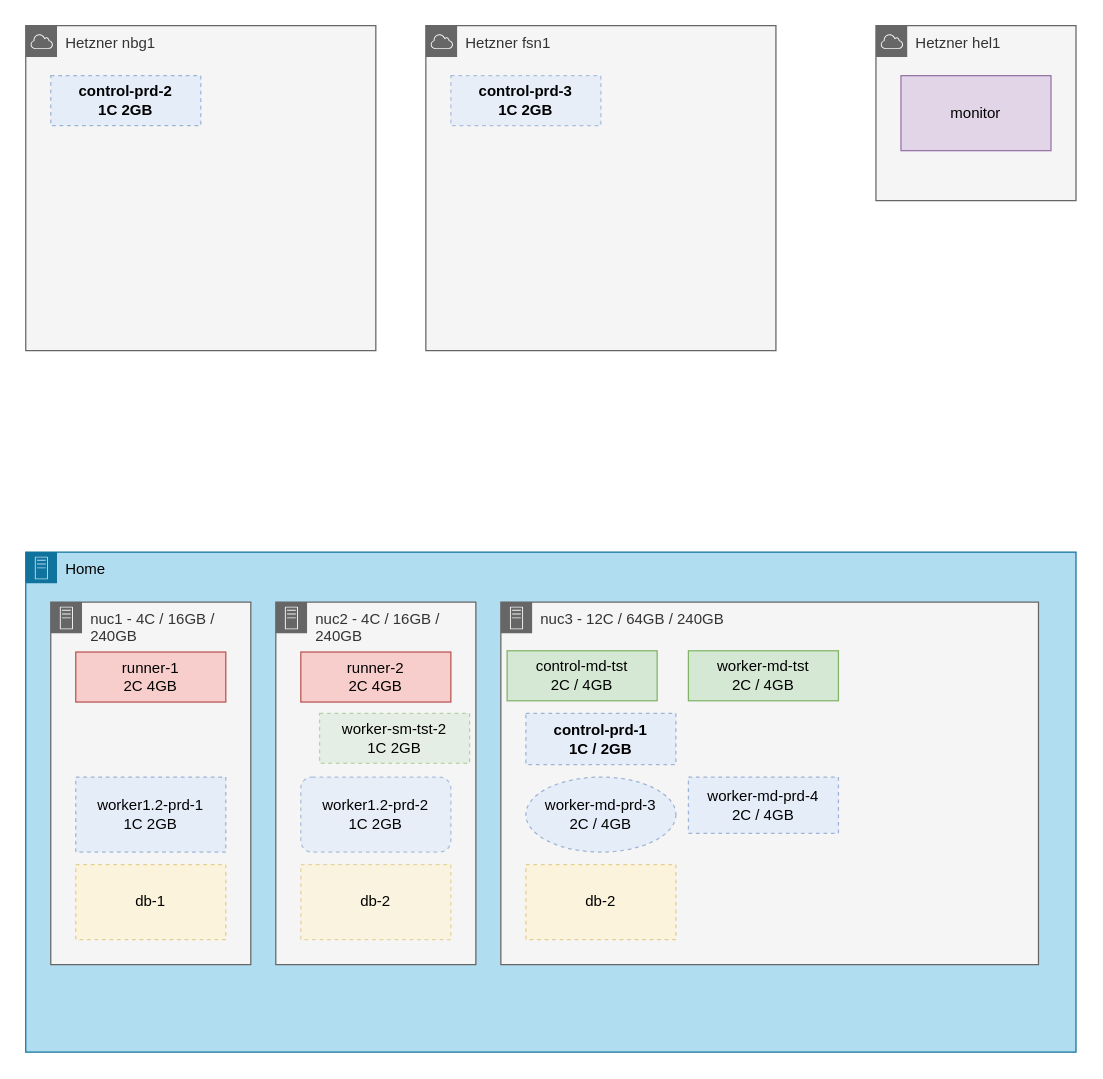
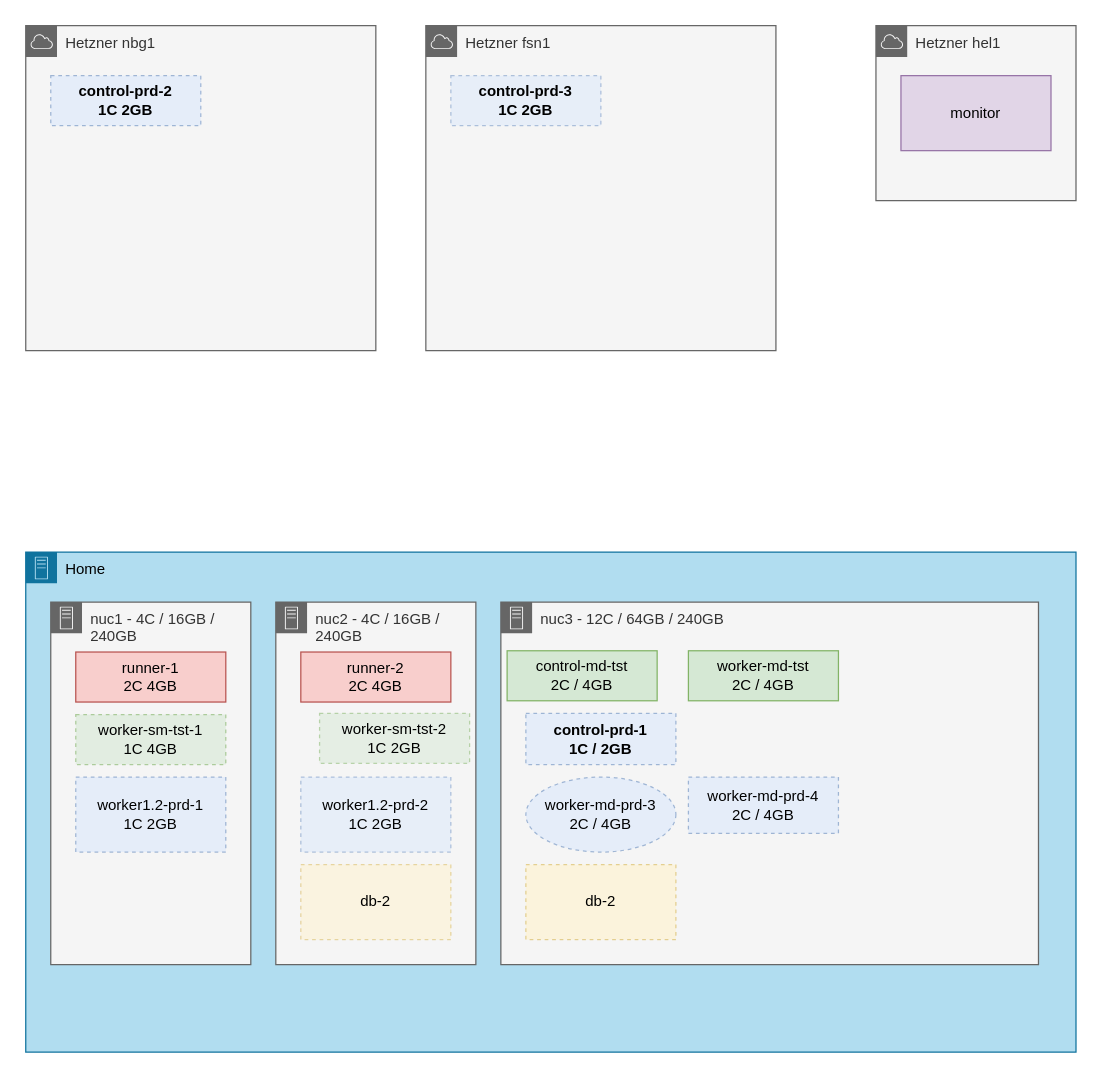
  <mxCell id="0" />
  <mxCell id="1" parent="0" />
  <mxCell id="2" value="Home" style="sketch=0;outlineConnect=0;html=1;whiteSpace=wrap;fontSize=12;fontStyle=0;shape=mxgraph.aws4.group;grIcon=mxgraph.aws4.group_on_premise;verticalAlign=top;align=left;spacingLeft=30;dashed=0;container=1;recursiveResize=0;collapsible=0;fillStyle=auto;fillColor=#b1ddf0;strokeColor=#10739e;" parent="1" vertex="1"><mxGeometry y="441" width="840" height="400" as="geometry" x="20" /></mxCell>
  <mxCell id="3" value="nuc2 - 4C / 16GB / 240GB" style="points=[[0,0],[0.25,0],[0.5,0],[0.75,0],[1,0],[1,0.25],[1,0.5],[1,0.75],[1,1],[0.75,1],[0.5,1],[0.25,1],[0,1],[0,0.75],[0,0.5],[0,0.25]];outlineConnect=0;html=1;whiteSpace=wrap;fontSize=12;fontStyle=0;container=1;pointerEvents=0;collapsible=0;recursiveResize=0;shape=mxgraph.aws4.group;grIcon=mxgraph.aws4.group_on_premise;verticalAlign=top;align=left;spacingLeft=30;dashed=0;fillColor=#f5f5f5;fontColor=#333333;strokeColor=#666666;" parent="2" vertex="1"><mxGeometry x="200" y="40" width="160" height="290" as="geometry" /></mxCell>
  <mxCell id="4" value="db-2" style="rounded=0;whiteSpace=wrap;html=1;fillColor=#fff2cc;strokeColor=#d6b656;dashed=1;opacity=50;" parent="3" vertex="1"><mxGeometry x="20" y="210" width="120" height="60" as="geometry" /></mxCell>
  <mxCell id="5" value="&lt;div&gt;runner-2&lt;/div&gt;&lt;div&gt;2C 4GB&lt;br&gt;&lt;/div&gt;" style="rounded=0;whiteSpace=wrap;html=1;fillColor=#f8cecc;strokeColor=#b85450;" parent="3" vertex="1"><mxGeometry x="20" y="40" width="120" height="40" as="geometry" /></mxCell>
  <mxCell id="6" value="&lt;div&gt;worker-sm-tst-2&lt;/div&gt;1C 2GB" style="rounded=0;whiteSpace=wrap;html=1;fillColor=#d5e8d4;strokeColor=#82b366;dashed=1;opacity=50;" parent="3" vertex="1"><mxGeometry x="35" y="89" width="120" height="40" as="geometry" /></mxCell>
- <mxCell id="7" value="&lt;div&gt;worker1.2-prd-2&lt;/div&gt;&lt;div&gt;1C 2GB&lt;br&gt;&lt;/div&gt;" style="whiteSpace=wrap;html=1;fillColor=#dae8fc;strokeColor=#6c8ebf;dashed=1;opacity=50;rounded=1;" parent="3" vertex="1"><mxGeometry x="20" y="140" width="120" height="60" as="geometry" /></mxCell>
+ <mxCell id="7" value="&lt;div&gt;worker1.2-prd-2&lt;/div&gt;&lt;div&gt;1C 2GB&lt;br&gt;&lt;/div&gt;" style="rounded=0;whiteSpace=wrap;html=1;fillColor=#dae8fc;strokeColor=#6c8ebf;dashed=1;opacity=50;" parent="3" vertex="1"><mxGeometry x="20" y="140" width="120" height="60" as="geometry" /></mxCell>
  <mxCell id="8" value="nuc1 - 4C / 16GB / 240GB" style="points=[[0,0],[0.25,0],[0.5,0],[0.75,0],[1,0],[1,0.25],[1,0.5],[1,0.75],[1,1],[0.75,1],[0.5,1],[0.25,1],[0,1],[0,0.75],[0,0.5],[0,0.25]];outlineConnect=0;html=1;whiteSpace=wrap;fontSize=12;fontStyle=0;container=1;pointerEvents=0;collapsible=0;recursiveResize=0;shape=mxgraph.aws4.group;grIcon=mxgraph.aws4.group_on_premise;strokeColor=#666666;fillColor=#f5f5f5;verticalAlign=top;align=left;spacingLeft=30;fontColor=#333333;dashed=0;" parent="2" vertex="1"><mxGeometry x="20" y="40" width="160" height="290" as="geometry" /></mxCell>
  <mxCell id="9" value="&lt;div&gt;runner-1&lt;/div&gt;&lt;div&gt;2C 4GB&lt;br&gt;&lt;/div&gt;" style="rounded=0;whiteSpace=wrap;html=1;fillColor=#f8cecc;strokeColor=#b85450;" parent="8" vertex="1"><mxGeometry x="20" y="40" width="120" height="40" as="geometry" /></mxCell>
+ <mxCell id="10" value="&lt;div&gt;worker-sm-tst-1&lt;/div&gt;1C 4GB" style="rounded=0;whiteSpace=wrap;html=1;fillColor=#d5e8d4;strokeColor=#82b366;dashed=1;opacity=60;" parent="2" vertex="1"><mxGeometry x="40" y="130" width="120" height="40" as="geometry" /></mxCell>
  <mxCell id="11" value="&lt;div&gt;worker1.2-prd-1&lt;/div&gt;&lt;div&gt;1C 2GB&lt;br&gt;&lt;/div&gt;" style="rounded=0;whiteSpace=wrap;html=1;fillColor=#dae8fc;strokeColor=#6c8ebf;dashed=1;opacity=60;" parent="2" vertex="1"><mxGeometry x="40" y="180" width="120" height="60" as="geometry" /></mxCell>
- <mxCell id="12" value="db-1" style="rounded=0;whiteSpace=wrap;html=1;fillColor=#fff2cc;strokeColor=#d6b656;dashed=1;opacity=60;" parent="2" vertex="1"><mxGeometry x="40" y="250" width="120" height="60" as="geometry" /></mxCell>
  <mxCell id="13" value="nuc3 - 12C / 64GB / 240GB" style="points=[[0,0],[0.25,0],[0.5,0],[0.75,0],[1,0],[1,0.25],[1,0.5],[1,0.75],[1,1],[0.75,1],[0.5,1],[0.25,1],[0,1],[0,0.75],[0,0.5],[0,0.25]];outlineConnect=0;html=1;whiteSpace=wrap;fontSize=12;fontStyle=0;container=1;pointerEvents=0;collapsible=0;recursiveResize=0;shape=mxgraph.aws4.group;grIcon=mxgraph.aws4.group_on_premise;verticalAlign=top;align=left;spacingLeft=30;dashed=0;fillColor=#f5f5f5;fontColor=#333333;strokeColor=#666666;" parent="2" vertex="1"><mxGeometry x="380" y="40" width="430" height="290" as="geometry" /></mxCell>
  <mxCell id="14" value="db-2" style="rounded=0;whiteSpace=wrap;html=1;fillColor=#fff2cc;strokeColor=#d6b656;dashed=1;opacity=60;" parent="13" vertex="1"><mxGeometry x="20" y="210" width="120" height="60" as="geometry" /></mxCell>
  <mxCell id="15" value="&lt;div&gt;worker-md-prd-3&lt;/div&gt;&lt;div&gt;2C / 4GB&lt;br&gt;&lt;/div&gt;" style="ellipse;whiteSpace=wrap;html=1;fillColor=#dae8fc;strokeColor=#6c8ebf;dashed=1;opacity=60;" parent="13" vertex="1"><mxGeometry x="20" y="140" width="120" height="60" as="geometry" /></mxCell>
  <mxCell id="16" value="control-prd-1&lt;br&gt;1C / 2GB" style="rounded=0;whiteSpace=wrap;html=1;fillColor=#dae8fc;strokeColor=#6c8ebf;fontStyle=1;dashed=1;opacity=60;" parent="13" vertex="1"><mxGeometry x="20" y="89" width="120" height="41" as="geometry" /></mxCell>
  <mxCell id="17" value="&lt;div&gt;worker-md-tst&lt;/div&gt;2C / 4GB" style="rounded=0;whiteSpace=wrap;html=1;fillColor=#d5e8d4;strokeColor=#82b366;" parent="2" vertex="1"><mxGeometry x="530" y="79" width="120" height="40" as="geometry" /></mxCell>
  <mxCell id="18" value="&lt;div&gt;control-md-tst&lt;/div&gt;2C / 4GB" style="rounded=0;whiteSpace=wrap;html=1;fillColor=#d5e8d4;strokeColor=#82b366;" parent="2" vertex="1"><mxGeometry x="385" y="79" width="120" height="40" as="geometry" /></mxCell>
  <mxCell id="19" value="&lt;div&gt;worker-md-prd-4&lt;/div&gt;&lt;div&gt;2C / 4GB&lt;br&gt;&lt;/div&gt;" style="rounded=0;whiteSpace=wrap;html=1;fillColor=#dae8fc;strokeColor=#6c8ebf;dashed=1;opacity=60;" parent="2" vertex="1"><mxGeometry x="530" y="180" width="120" height="45" as="geometry" /></mxCell>
  <mxCell id="20" value="Hetzner nbg1" style="points=[[0,0],[0.25,0],[0.5,0],[0.75,0],[1,0],[1,0.25],[1,0.5],[1,0.75],[1,1],[0.75,1],[0.5,1],[0.25,1],[0,1],[0,0.75],[0,0.5],[0,0.25]];outlineConnect=0;html=1;whiteSpace=wrap;fontSize=12;fontStyle=0;container=1;pointerEvents=0;collapsible=0;recursiveResize=0;shape=mxgraph.aws4.group;grIcon=mxgraph.aws4.group_aws_cloud;verticalAlign=top;align=left;spacingLeft=30;dashed=0;fillColor=#f5f5f5;strokeColor=#666666;fontColor=#333333;" parent="1" vertex="1"><mxGeometry y="20" width="280" height="260" as="geometry" x="20" /></mxCell>
  <mxCell id="21" value="control-prd-2&lt;br&gt;1C 2GB" style="rounded=0;whiteSpace=wrap;html=1;fillColor=#dae8fc;strokeColor=#6c8ebf;fontStyle=1;dashed=1;opacity=60;" parent="20" vertex="1"><mxGeometry x="20" y="40" width="120" height="40" as="geometry" /></mxCell>
  <mxCell id="22" value="Hetzner hel1" style="points=[[0,0],[0.25,0],[0.5,0],[0.75,0],[1,0],[1,0.25],[1,0.5],[1,0.75],[1,1],[0.75,1],[0.5,1],[0.25,1],[0,1],[0,0.75],[0,0.5],[0,0.25]];outlineConnect=0;html=1;whiteSpace=wrap;fontSize=12;fontStyle=0;container=1;pointerEvents=0;collapsible=0;recursiveResize=0;shape=mxgraph.aws4.group;grIcon=mxgraph.aws4.group_aws_cloud;verticalAlign=top;align=left;spacingLeft=30;dashed=0;fillColor=#f5f5f5;fontColor=#333333;strokeColor=#666666;" parent="1" vertex="1"><mxGeometry x="700" y="20" width="160" height="140" as="geometry" /></mxCell>
  <mxCell id="23" value="monitor" style="rounded=0;whiteSpace=wrap;html=1;fillColor=#e1d5e7;strokeColor=#9673a6;" parent="22" vertex="1"><mxGeometry x="20" y="40" width="120" height="60" as="geometry" /></mxCell>
  <mxCell id="24" value="Hetzner fsn1" style="points=[[0,0],[0.25,0],[0.5,0],[0.75,0],[1,0],[1,0.25],[1,0.5],[1,0.75],[1,1],[0.75,1],[0.5,1],[0.25,1],[0,1],[0,0.75],[0,0.5],[0,0.25]];outlineConnect=0;html=1;whiteSpace=wrap;fontSize=12;fontStyle=0;container=1;pointerEvents=0;collapsible=0;recursiveResize=0;shape=mxgraph.aws4.group;grIcon=mxgraph.aws4.group_aws_cloud;verticalAlign=top;align=left;spacingLeft=30;dashed=0;fillColor=#f5f5f5;strokeColor=#666666;fontColor=#333333;" parent="1" vertex="1"><mxGeometry x="340" y="20" width="280" height="260" as="geometry" /></mxCell>
  <mxCell id="25" value="control-prd-3&lt;br&gt;1C 2GB" style="rounded=0;whiteSpace=wrap;html=1;fillColor=#dae8fc;strokeColor=#6c8ebf;fontStyle=1;dashed=1;opacity=50;" parent="24" vertex="1"><mxGeometry x="20" y="40" width="120" height="40" as="geometry" /></mxCell>
